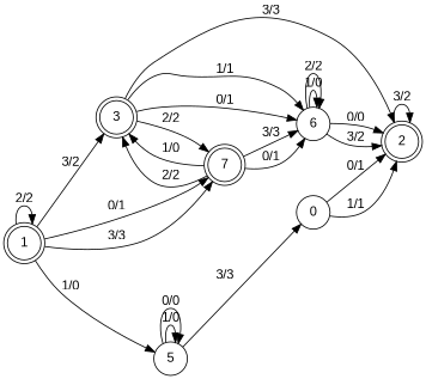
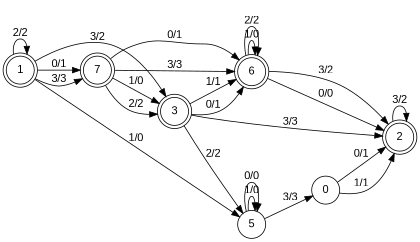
  digraph {
    fontname="Liberation Sans"
    rankdir=LR
    node [fontname="Liberation Sans" shape=doublecircle]
    edge [fontname="Liberation Sans"]
    1
    3
    7
    5 [shape=circle]
    2
-   6 [shape=circle]
+   6
    n7 [label=0 shape=circle]
    1 -> 1 [label="2/2"]
    1 -> 3 [label="3/2"]
    1 -> 7 [label="0/1"]
    1 -> 7 [label="3/3"]
    1 -> 5 [label="1/0"]
-   3 -> 7 [label="2/2"]
+   3 -> 5 [label="2/2"]
    3 -> 2 [label="3/3"]
    3 -> 6 [label="1/1"]
    3 -> 6 [label="0/1"]
    7 -> 3 [label="1/0"]
    7 -> 3 [label="2/2"]
    7 -> 6 [label="0/1"]
    7 -> 6 [label="3/3"]
    5 -> 5 [label="1/0"]
    5 -> 5 [label="0/0"]
    5 -> n7 [label="3/3"]
    2 -> 2 [label="3/2"]
    6 -> 2 [label="0/0"]
    6 -> 2 [label="3/2"]
    6 -> 6 [label="1/0"]
    6 -> 6 [label="2/2"]
    n7 -> 2 [label="1/1"]
    n7 -> 2 [label="0/1"]
  }
